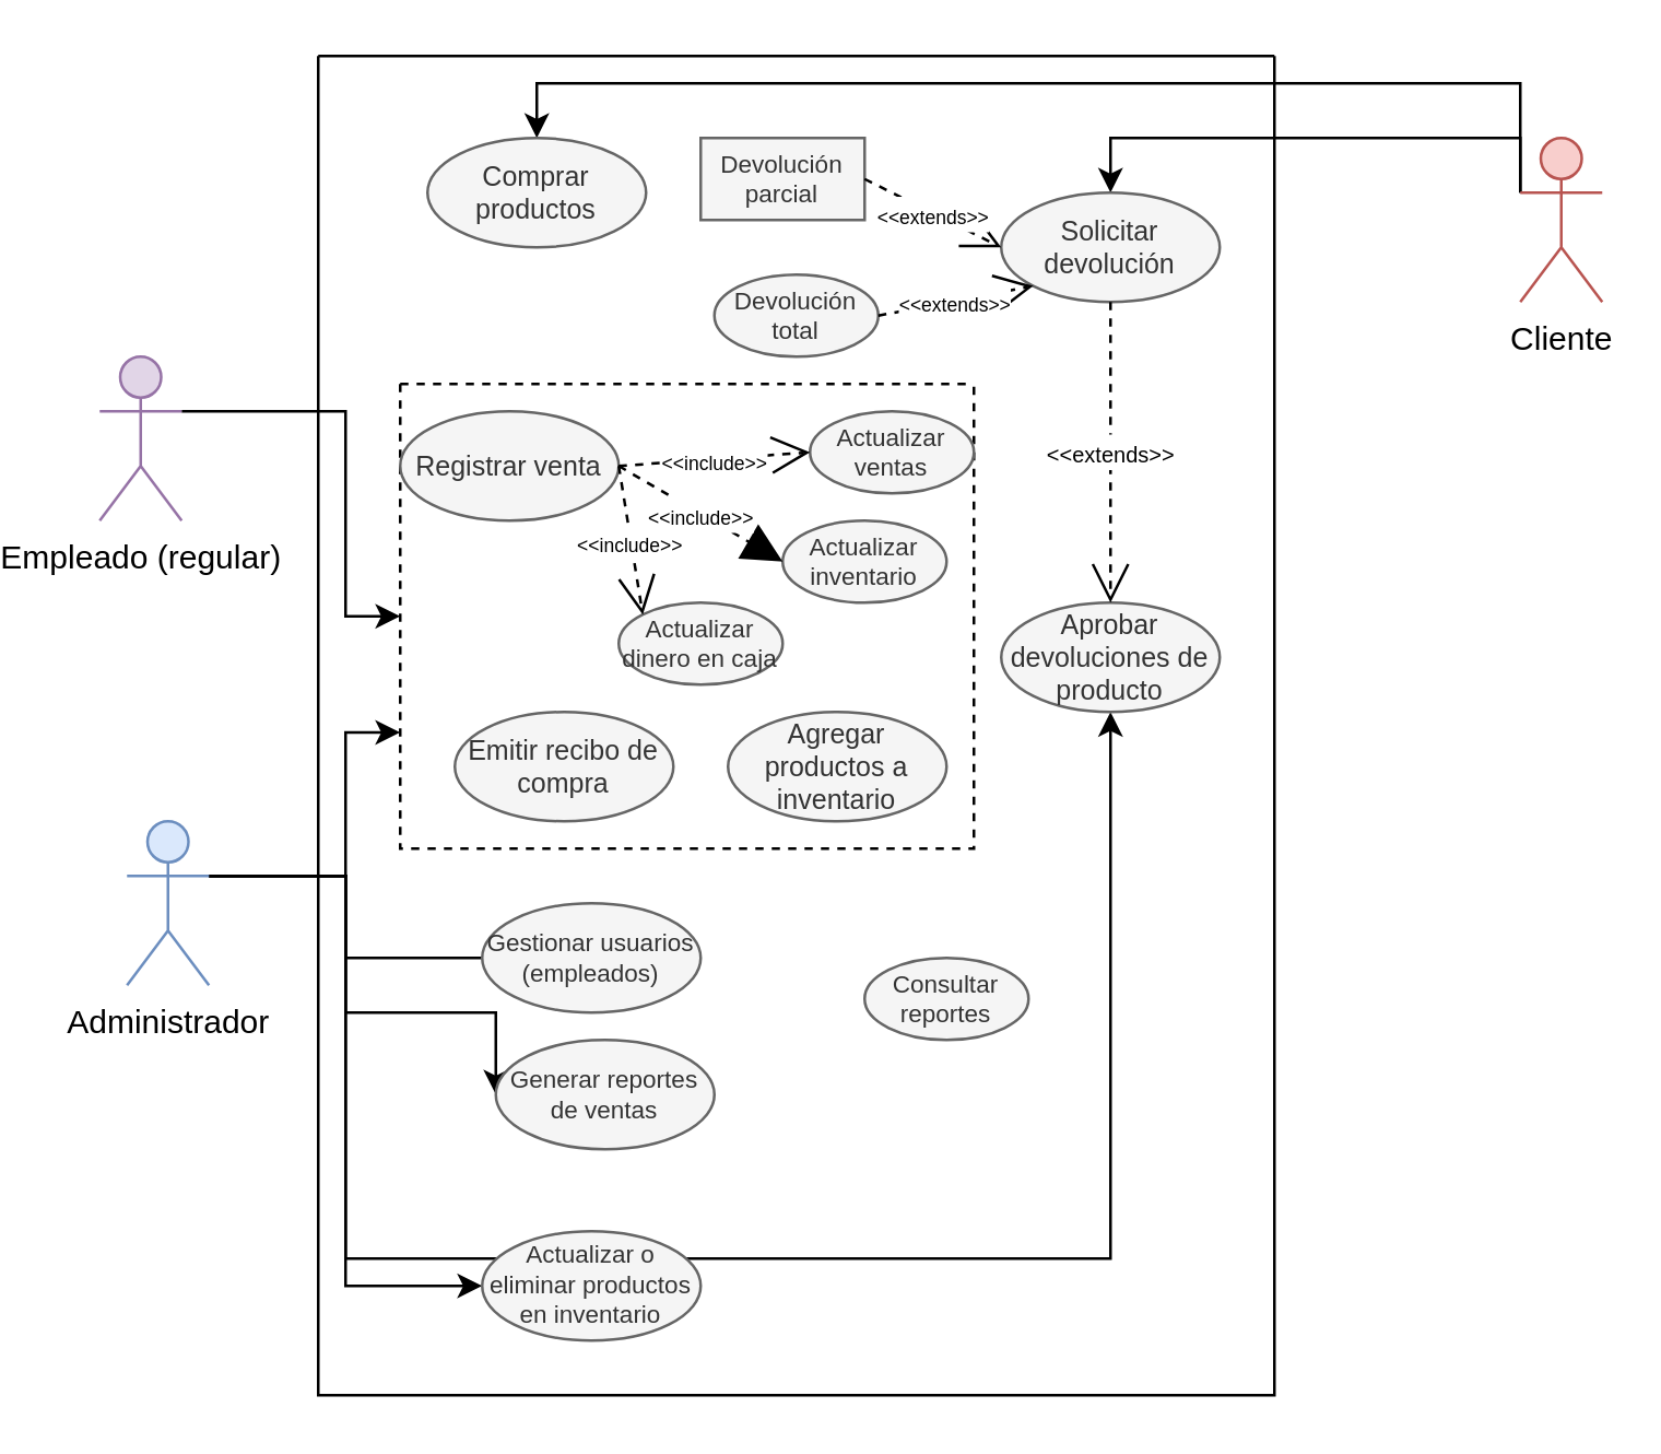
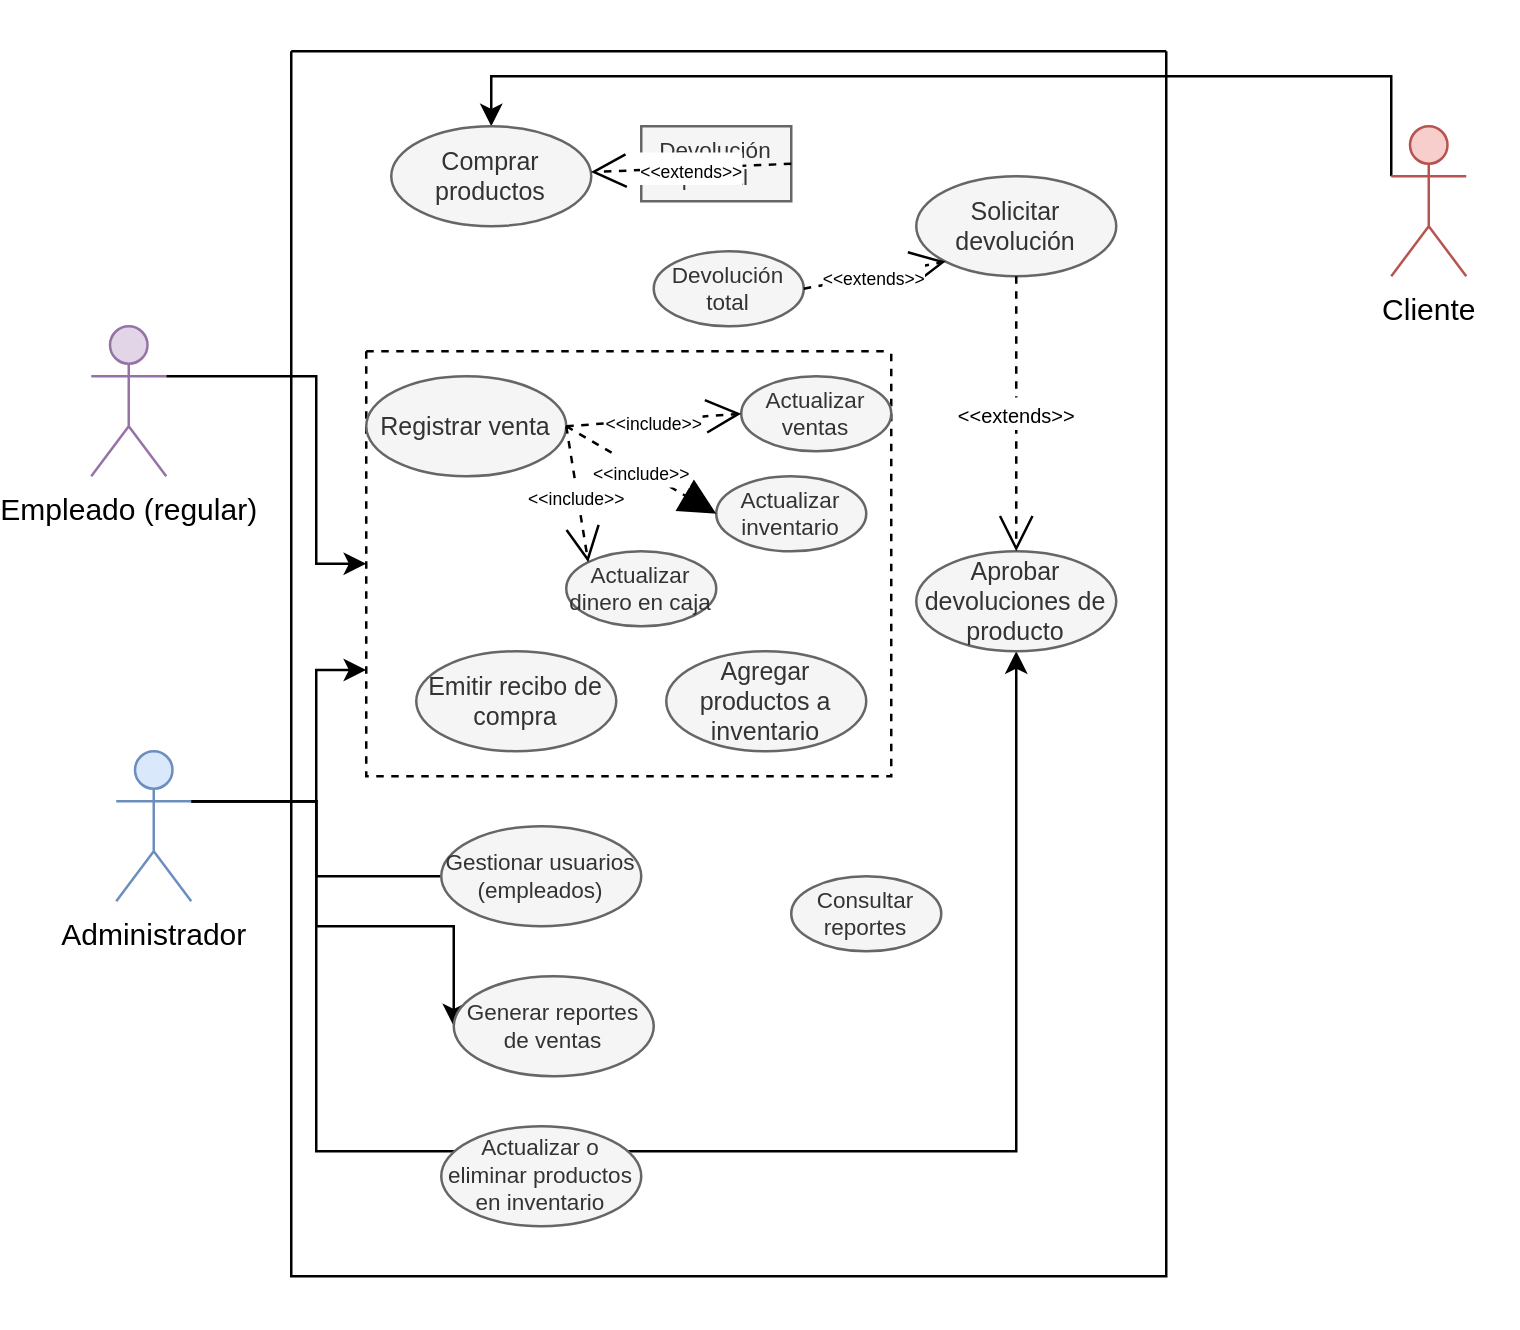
  <mxCell id="0" />
  <mxCell id="1" parent="0" />
  <mxCell id="2" style="edgeStyle=orthogonalEdgeStyle;rounded=0;orthogonalLoop=1;jettySize=auto;html=1;exitX=1;exitY=0.333;exitDx=0;exitDy=0;exitPerimeter=0;entryX=0;entryY=0.5;entryDx=0;entryDy=0;" edge="1" parent="1" source="3" target="21"><mxGeometry relative="1" as="geometry"><Array as="points"><mxPoint x="110" y="150" /><mxPoint x="110" y="225" /></Array></mxGeometry></mxCell>
  <mxCell id="3" value="Empleado (regular)" style="shape=umlActor;verticalLabelPosition=bottom;verticalAlign=top;html=1;outlineConnect=0;fillColor=#e1d5e7;strokeColor=#9673a6;" vertex="1" parent="1"><mxGeometry x="20" y="130" width="30" height="60" as="geometry" /></mxCell>
- <mxCell id="4" style="edgeStyle=orthogonalEdgeStyle;rounded=0;orthogonalLoop=1;jettySize=auto;html=1;exitX=0;exitY=0.333;exitDx=0;exitDy=0;exitPerimeter=0;entryX=0.5;entryY=0;entryDx=0;entryDy=0;" edge="1" parent="1" source="6" target="15"><mxGeometry relative="1" as="geometry"><Array as="points"><mxPoint x="540" y="50" /><mxPoint x="390" y="50" /></Array></mxGeometry></mxCell>
  <mxCell id="5" style="edgeStyle=orthogonalEdgeStyle;rounded=0;orthogonalLoop=1;jettySize=auto;html=1;exitX=0;exitY=0.333;exitDx=0;exitDy=0;exitPerimeter=0;entryX=0.5;entryY=0;entryDx=0;entryDy=0;" edge="1" parent="1" source="6" target="14"><mxGeometry relative="1" as="geometry"><Array as="points"><mxPoint x="540" y="30" /><mxPoint x="180" y="30" /></Array></mxGeometry></mxCell>
  <mxCell id="6" value="Cliente" style="shape=umlActor;verticalLabelPosition=bottom;verticalAlign=top;html=1;outlineConnect=0;fillColor=#f8cecc;strokeColor=#b85450;" vertex="1" parent="1"><mxGeometry x="540" y="50" width="30" height="60" as="geometry" /></mxCell>
  <mxCell id="7" style="edgeStyle=orthogonalEdgeStyle;rounded=0;orthogonalLoop=1;jettySize=auto;html=1;exitX=1;exitY=0.333;exitDx=0;exitDy=0;exitPerimeter=0;entryX=0;entryY=0.5;entryDx=0;entryDy=0;endArrow=none;" edge="1" parent="1" source="12" target="19"><mxGeometry relative="1" as="geometry" /></mxCell>
  <mxCell id="8" style="edgeStyle=orthogonalEdgeStyle;rounded=0;orthogonalLoop=1;jettySize=auto;html=1;exitX=1;exitY=0.333;exitDx=0;exitDy=0;exitPerimeter=0;entryX=0;entryY=0.75;entryDx=0;entryDy=0;" edge="1" parent="1" source="12" target="21"><mxGeometry relative="1" as="geometry"><Array as="points"><mxPoint x="110" y="320" /><mxPoint x="110" y="267" /></Array></mxGeometry></mxCell>
  <mxCell id="9" style="edgeStyle=orthogonalEdgeStyle;rounded=0;orthogonalLoop=1;jettySize=auto;html=1;exitX=1;exitY=0.333;exitDx=0;exitDy=0;exitPerimeter=0;entryX=0;entryY=0.5;entryDx=0;entryDy=0;" edge="1" parent="1" source="12" target="35"><mxGeometry relative="1" as="geometry"><Array as="points"><mxPoint x="110" y="320" /><mxPoint x="110" y="370" /></Array></mxGeometry></mxCell>
- <mxCell id="10" style="edgeStyle=orthogonalEdgeStyle;rounded=0;orthogonalLoop=1;jettySize=auto;html=1;exitX=1;exitY=0.333;exitDx=0;exitDy=0;exitPerimeter=0;entryX=0;entryY=0.5;entryDx=0;entryDy=0;" edge="1" parent="1" source="12" target="17"><mxGeometry relative="1" as="geometry" /></mxCell>
  <mxCell id="11" style="edgeStyle=orthogonalEdgeStyle;rounded=0;orthogonalLoop=1;jettySize=auto;html=1;exitX=1;exitY=0.333;exitDx=0;exitDy=0;exitPerimeter=0;entryX=0.5;entryY=1;entryDx=0;entryDy=0;" edge="1" parent="1" source="12" target="18"><mxGeometry relative="1" as="geometry"><Array as="points"><mxPoint x="110" y="320" /><mxPoint x="110" y="460" /><mxPoint x="390" y="460" /></Array></mxGeometry></mxCell>
  <mxCell id="12" value="Administrador" style="shape=umlActor;verticalLabelPosition=bottom;verticalAlign=top;html=1;outlineConnect=0;fillColor=#dae8fc;strokeColor=#6c8ebf;" vertex="1" parent="1"><mxGeometry x="30" y="300" width="30" height="60" as="geometry" /></mxCell>
  <mxCell id="13" value="" style="swimlane;startSize=0;" vertex="1" parent="1"><mxGeometry x="100" y="20" width="350" height="490" as="geometry" /></mxCell>
  <mxCell id="14" value="Comprar productos" style="ellipse;whiteSpace=wrap;html=1;fontSize=10;fillColor=#f5f5f5;fontColor=#333333;strokeColor=#666666;" vertex="1" parent="13"><mxGeometry x="40" y="30" width="80" height="40" as="geometry" /></mxCell>
  <mxCell id="15" value="Solicitar devolución" style="ellipse;whiteSpace=wrap;html=1;fontSize=10;fillColor=#f5f5f5;fontColor=#333333;strokeColor=#666666;" vertex="1" parent="13"><mxGeometry x="250" y="50" width="80" height="40" as="geometry" /></mxCell>
  <mxCell id="16" value="Devolución total" style="ellipse;whiteSpace=wrap;html=1;fontSize=9;fillColor=#f5f5f5;fontColor=#333333;strokeColor=#666666;" vertex="1" parent="13"><mxGeometry x="145" y="80" width="60" height="30" as="geometry" /></mxCell>
  <mxCell id="17" value="Actualizar o eliminar productos en inventario" style="ellipse;whiteSpace=wrap;html=1;fontSize=9;fillColor=#f5f5f5;fontColor=#333333;strokeColor=#666666;" vertex="1" parent="13"><mxGeometry x="60" y="430" width="80" height="40" as="geometry" /></mxCell>
  <mxCell id="18" value="Aprobar devoluciones de producto" style="ellipse;whiteSpace=wrap;html=1;fontSize=10;fillColor=#f5f5f5;fontColor=#333333;strokeColor=#666666;" vertex="1" parent="13"><mxGeometry x="250" y="200" width="80" height="40" as="geometry" /></mxCell>
  <mxCell id="19" value="Gestionar usuarios (empleados)" style="ellipse;whiteSpace=wrap;html=1;fontSize=9;fillColor=#f5f5f5;fontColor=#333333;strokeColor=#666666;" vertex="1" parent="13"><mxGeometry x="60" y="310" width="80" height="40" as="geometry" /></mxCell>
  <mxCell id="20" value="&lt;font style=&quot;font-size: 8px;&quot;&gt;&amp;lt;&amp;lt;extends&amp;gt;&amp;gt;&lt;/font&gt;" style="endArrow=open;endSize=12;dashed=1;html=1;rounded=0;exitX=0.5;exitY=1;exitDx=0;exitDy=0;entryX=0.5;entryY=0;entryDx=0;entryDy=0;" edge="1" parent="13" source="15" target="18"><mxGeometry width="160" relative="1" as="geometry"><mxPoint x="120" y="100" as="sourcePoint" /><mxPoint x="130" y="130" as="targetPoint" /></mxGeometry></mxCell>
  <mxCell id="21" value="" style="swimlane;startSize=0;dashed=1;" vertex="1" parent="13"><mxGeometry x="30" y="120" width="210" height="170" as="geometry" /></mxCell>
  <mxCell id="22" value="Emitir recibo de compra" style="ellipse;whiteSpace=wrap;html=1;fontSize=10;fillColor=#f5f5f5;fontColor=#333333;strokeColor=#666666;" vertex="1" parent="21"><mxGeometry x="20" y="120" width="80" height="40" as="geometry" /></mxCell>
  <mxCell id="23" value="Agregar productos a inventario" style="ellipse;whiteSpace=wrap;html=1;fontSize=10;fillColor=#f5f5f5;fontColor=#333333;strokeColor=#666666;" vertex="1" parent="21"><mxGeometry x="120" y="120" width="80" height="40" as="geometry" /></mxCell>
  <mxCell id="24" value="Registrar venta" style="ellipse;whiteSpace=wrap;html=1;fontSize=10;fillColor=#f5f5f5;fontColor=#333333;strokeColor=#666666;" vertex="1" parent="21"><mxGeometry y="10" width="80" height="40" as="geometry" /></mxCell>
  <mxCell id="25" value="Actualizar ventas" style="ellipse;whiteSpace=wrap;html=1;fontSize=9;fillColor=#f5f5f5;fontColor=#333333;strokeColor=#666666;" vertex="1" parent="21"><mxGeometry x="150" y="10" width="60" height="30" as="geometry" /></mxCell>
  <mxCell id="26" value="Actualizar inventario" style="ellipse;whiteSpace=wrap;html=1;fontSize=9;fillColor=#f5f5f5;fontColor=#333333;strokeColor=#666666;" vertex="1" parent="21"><mxGeometry x="140" y="50" width="60" height="30" as="geometry" /></mxCell>
  <mxCell id="27" value="Actualizar dinero en caja" style="ellipse;whiteSpace=wrap;html=1;fontSize=9;fillColor=#f5f5f5;fontColor=#333333;strokeColor=#666666;" vertex="1" parent="21"><mxGeometry x="80" y="80" width="60" height="30" as="geometry" /></mxCell>
  <mxCell id="28" value="&lt;font style=&quot;font-size: 7px;&quot;&gt;&amp;lt;&amp;lt;include&amp;gt;&amp;gt;&lt;/font&gt;" style="endArrow=open;endSize=12;dashed=1;html=1;rounded=0;exitX=1;exitY=0.5;exitDx=0;exitDy=0;entryX=0;entryY=0.5;entryDx=0;entryDy=0;" edge="1" parent="21" source="24" target="25"><mxGeometry width="160" relative="1" as="geometry"><mxPoint x="180" y="-65" as="sourcePoint" /><mxPoint x="230" y="-40" as="targetPoint" /></mxGeometry></mxCell>
  <mxCell id="29" value="&lt;font style=&quot;font-size: 7px;&quot;&gt;&amp;lt;&amp;lt;include&amp;gt;&amp;gt;&lt;/font&gt;" style="endArrow=block;endSize=12;dashed=1;html=1;rounded=0;exitX=1;exitY=0.5;exitDx=0;exitDy=0;entryX=0;entryY=0.5;entryDx=0;entryDy=0;" edge="1" parent="21" source="24" target="26"><mxGeometry width="160" relative="1" as="geometry"><mxPoint x="90" y="40" as="sourcePoint" /><mxPoint x="160" y="35" as="targetPoint" /></mxGeometry></mxCell>
  <mxCell id="30" value="&lt;font style=&quot;font-size: 7px;&quot;&gt;&amp;lt;&amp;lt;include&amp;gt;&amp;gt;&lt;/font&gt;" style="endArrow=open;endSize=12;dashed=1;html=1;rounded=0;exitX=1;exitY=0.5;exitDx=0;exitDy=0;entryX=0;entryY=0;entryDx=0;entryDy=0;" edge="1" parent="21" source="24" target="27"><mxGeometry width="160" relative="1" as="geometry"><mxPoint x="90" y="40" as="sourcePoint" /><mxPoint x="150" y="75" as="targetPoint" /></mxGeometry></mxCell>
  <mxCell id="31" value="Devolución parcial" style="whiteSpace=wrap;html=1;fontSize=9;fillColor=#f5f5f5;fontColor=#333333;strokeColor=#666666;rounded=0;" vertex="1" parent="13"><mxGeometry x="140" y="30" width="60" height="30" as="geometry" /></mxCell>
- <mxCell id="32" value="&lt;font style=&quot;font-size: 7px;&quot;&gt;&amp;lt;&amp;lt;extends&amp;gt;&amp;gt;&lt;/font&gt;" style="endArrow=open;endSize=12;dashed=1;html=1;rounded=0;exitX=1;exitY=0.5;exitDx=0;exitDy=0;entryX=0;entryY=0.5;entryDx=0;entryDy=0;" edge="1" parent="13" source="31" target="15"><mxGeometry width="160" relative="1" as="geometry"><mxPoint x="90" y="80" as="sourcePoint" /><mxPoint x="140" y="140" as="targetPoint" /></mxGeometry></mxCell>
+ <mxCell id="32" value="&lt;font style=&quot;font-size: 7px;&quot;&gt;&amp;lt;&amp;lt;extends&amp;gt;&amp;gt;&lt;/font&gt;" style="endArrow=open;endSize=12;dashed=1;html=1;rounded=0;exitX=1;exitY=0.5;exitDx=0;exitDy=0;" edge="1" parent="13" source="31" target="14"><mxGeometry width="160" relative="1" as="geometry"><mxPoint x="90" y="80" as="sourcePoint" /><mxPoint x="140" y="140" as="targetPoint" /></mxGeometry></mxCell>
  <mxCell id="33" value="&lt;font style=&quot;font-size: 7px;&quot;&gt;&amp;lt;&amp;lt;extends&amp;gt;&amp;gt;&lt;/font&gt;" style="endArrow=open;endSize=12;dashed=1;html=1;rounded=0;exitX=1;exitY=0.5;exitDx=0;exitDy=0;entryX=0;entryY=1;entryDx=0;entryDy=0;" edge="1" parent="13" source="16" target="15"><mxGeometry width="160" relative="1" as="geometry"><mxPoint x="215" y="55" as="sourcePoint" /><mxPoint x="250" y="70" as="targetPoint" /></mxGeometry></mxCell>
  <mxCell id="34" value="Consultar reportes" style="ellipse;whiteSpace=wrap;html=1;fontSize=9;fillColor=#f5f5f5;fontColor=#333333;strokeColor=#666666;" vertex="1" parent="13"><mxGeometry x="200" y="330" width="60" height="30" as="geometry" /></mxCell>
- <mxCell id="35" value="Generar reportes de ventas" style="ellipse;whiteSpace=wrap;html=1;fontSize=9;fillColor=#f5f5f5;fontColor=#333333;strokeColor=#666666;" vertex="1" parent="13"><mxGeometry x="65" y="360" width="80" height="40" as="geometry" /></mxCell>
+ <mxCell id="35" value="Generar reportes de ventas" style="ellipse;whiteSpace=wrap;html=1;fontSize=9;fillColor=#f5f5f5;fontColor=#333333;strokeColor=#666666;" vertex="1" parent="13"><mxGeometry x="65" y="370" width="80" height="40" as="geometry" /></mxCell>
